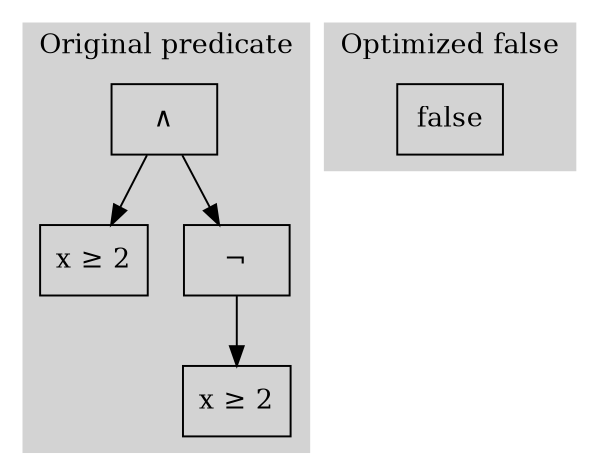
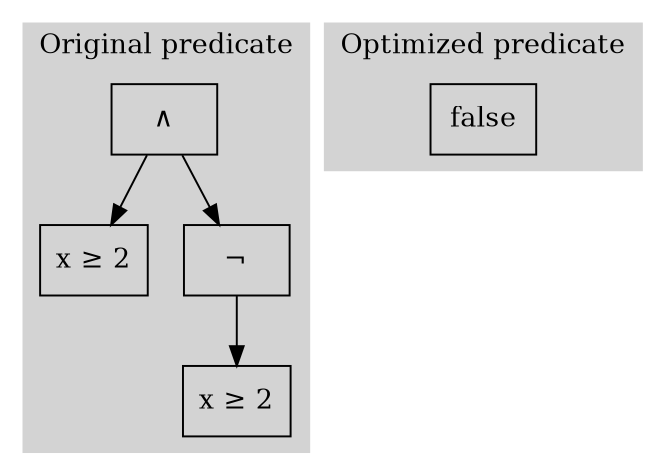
  digraph {
    labelloc=t
    node [shape=rectangle]
    n1 [label="∧"]
    n2 [label="x ≥ 2"]
    n3 [label="¬"]
    n4 [label="x ≥ 2"]
    n5 [label=false]
    subgraph cluster_1 {
      color=lightgrey
      label="Original predicate"
      style=filled
      n1
      n2
      n3
      n4
    }
    subgraph cluster_2 {
      color=lightgrey
-     label="Optimized false"
+     label="Optimized predicate"
      style=filled
      n5
    }
    n1 -> n2
    n1 -> n3
    n3 -> n4
  }
